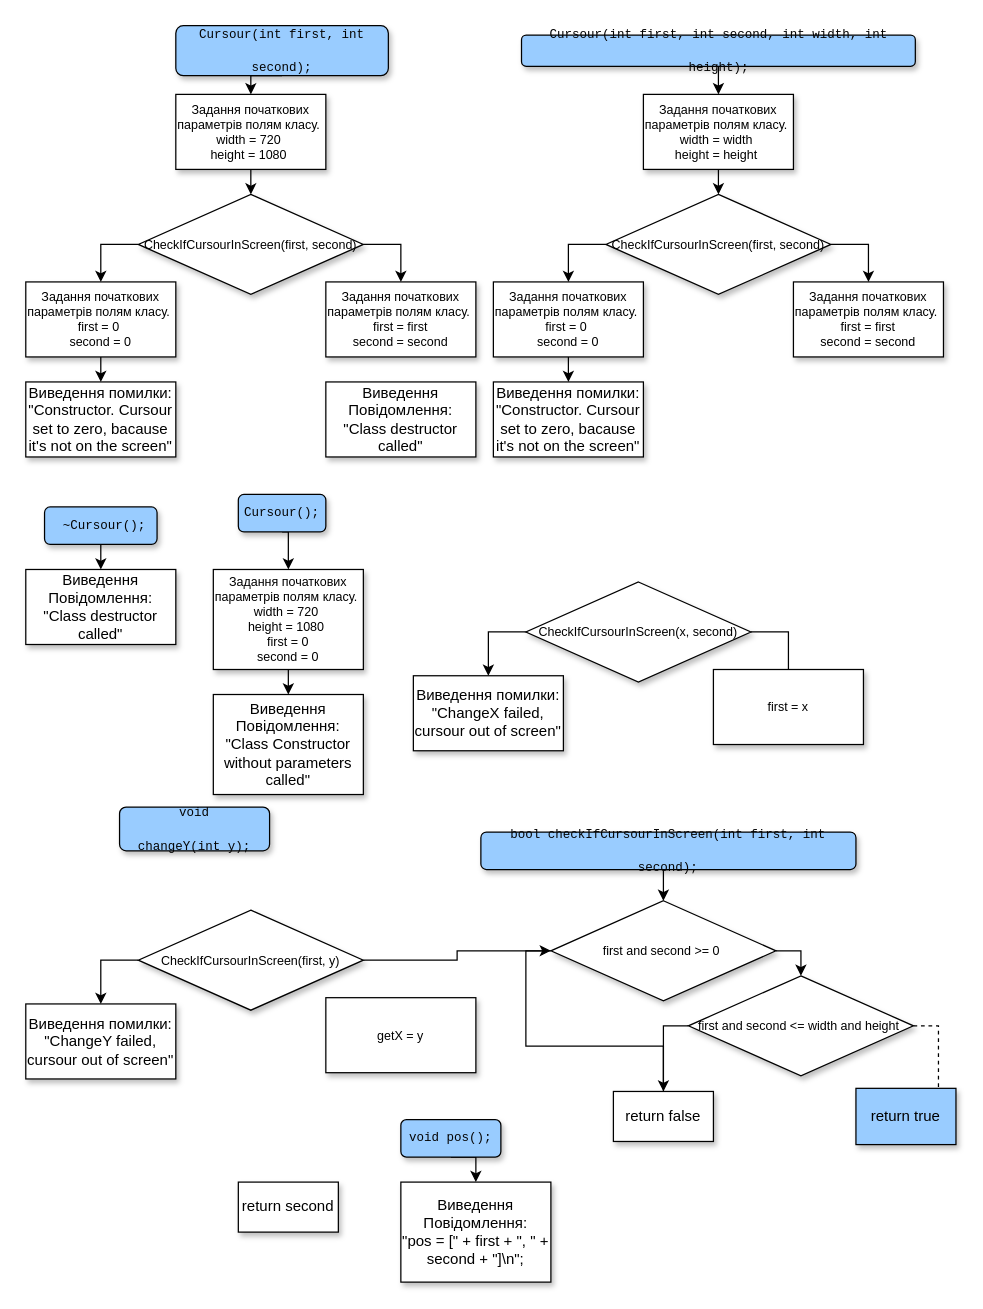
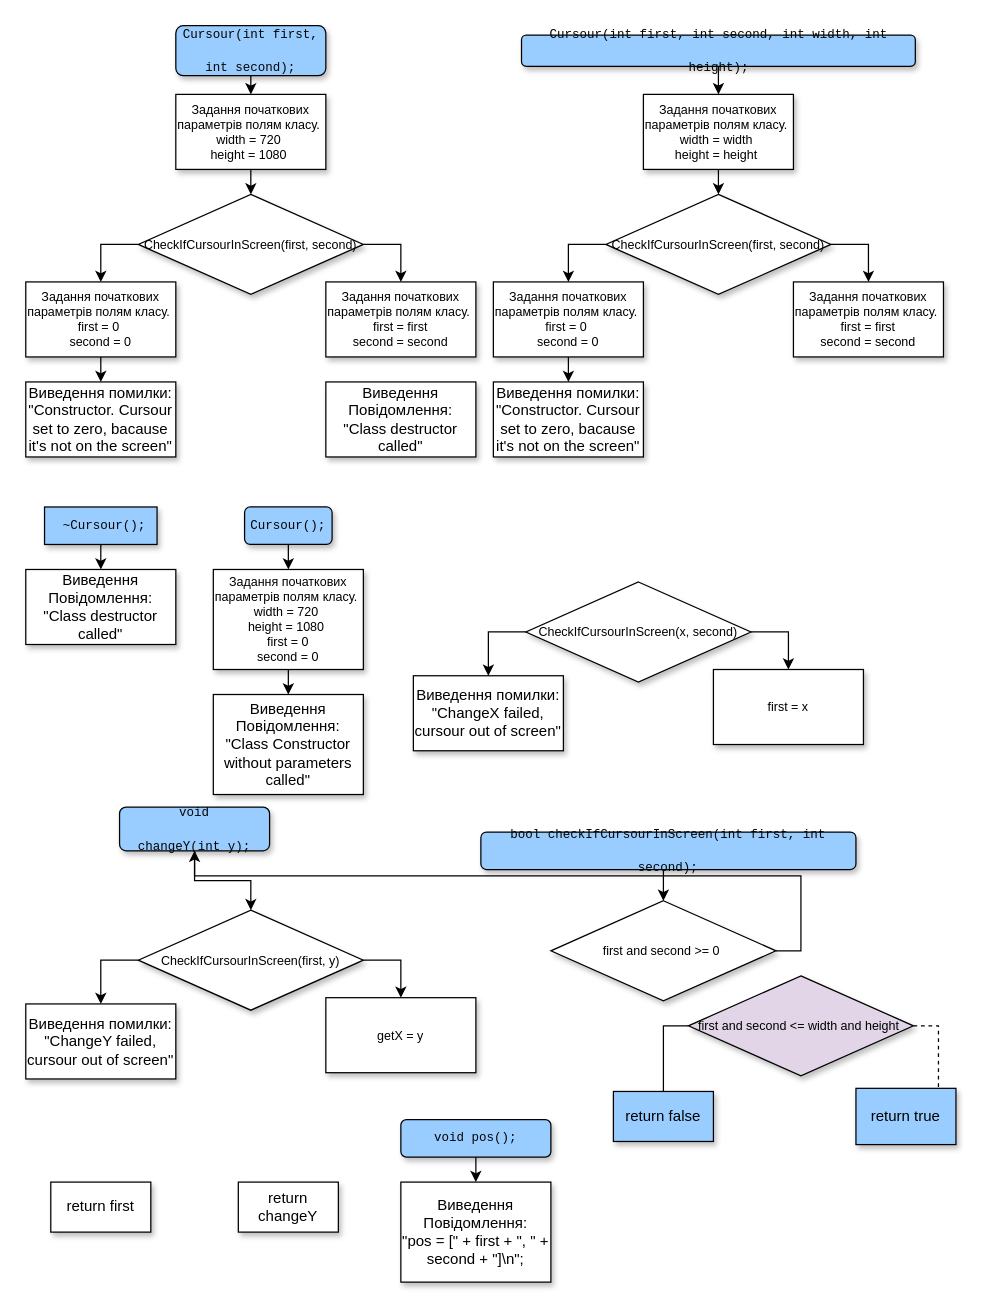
  <mxCell id="0" />
  <mxCell id="1" parent="0" />
  <mxCell id="2" style="edgeStyle=orthogonalEdgeStyle;rounded=0;orthogonalLoop=1;jettySize=auto;html=1;exitX=0.5;exitY=1;exitDx=0;exitDy=0;entryX=0.5;entryY=0;entryDx=0;entryDy=0;fontSize=10;" edge="1" parent="1" source="3" target="15"><mxGeometry relative="1" as="geometry" /></mxCell>
- <mxCell id="3" value="&lt;div style=&quot;font-family: &amp;quot;Overpass Mono&amp;quot;, Consolas, &amp;quot;Courier New&amp;quot;, monospace; font-size: 10px; line-height: 27px;&quot;&gt;Cursour();&lt;/div&gt;" style="rounded=1;whiteSpace=wrap;html=1;strokeColor=default;gradientColor=none;fillColor=#99CCFF;fontColor=#050505;labelBackgroundColor=none;fontSize=10;labelBorderColor=none;shadow=1;" vertex="1" parent="1"><mxGeometry x="190" y="395" width="70" height="30" as="geometry" /></mxCell>
+ <mxCell id="3" value="&lt;div style=&quot;font-family: &amp;quot;Overpass Mono&amp;quot;, Consolas, &amp;quot;Courier New&amp;quot;, monospace; font-size: 10px; line-height: 27px;&quot;&gt;Cursour();&lt;/div&gt;" style="rounded=1;whiteSpace=wrap;html=1;strokeColor=default;gradientColor=none;fillColor=#99CCFF;fontColor=#050505;labelBackgroundColor=none;fontSize=10;labelBorderColor=none;shadow=1;" vertex="1" parent="1"><mxGeometry x="195" y="405" width="70" height="30" as="geometry" /></mxCell>
  <mxCell id="4" style="edgeStyle=orthogonalEdgeStyle;rounded=0;orthogonalLoop=1;jettySize=auto;html=1;exitX=0.5;exitY=1;exitDx=0;exitDy=0;entryX=0.5;entryY=0;entryDx=0;entryDy=0;fontSize=10;" edge="1" parent="1" source="5" target="17"><mxGeometry relative="1" as="geometry" /></mxCell>
- <mxCell id="5" value="&lt;div style=&quot;font-family: &amp;quot;Overpass Mono&amp;quot;, Consolas, &amp;quot;Courier New&amp;quot;, monospace; font-size: 10px; line-height: 27px;&quot;&gt;Cursour(&lt;span style=&quot;font-size: 10px;&quot;&gt;int&lt;/span&gt; first, &lt;span style=&quot;font-size: 10px;&quot;&gt;int&lt;/span&gt; second);&lt;/div&gt;" style="rounded=1;whiteSpace=wrap;html=1;strokeColor=default;gradientColor=none;fillColor=#99CCFF;fontColor=#050505;labelBackgroundColor=none;fontSize=10;labelBorderColor=none;shadow=1;" vertex="1" parent="1"><mxGeometry x="140" y="20" width="170" height="40" as="geometry" /></mxCell>
+ <mxCell id="5" value="&lt;div style=&quot;font-family: &amp;quot;Overpass Mono&amp;quot;, Consolas, &amp;quot;Courier New&amp;quot;, monospace; font-size: 10px; line-height: 27px;&quot;&gt;Cursour(&lt;span style=&quot;font-size: 10px;&quot;&gt;int&lt;/span&gt; first, &lt;span style=&quot;font-size: 10px;&quot;&gt;int&lt;/span&gt; second);&lt;/div&gt;" style="rounded=1;whiteSpace=wrap;html=1;strokeColor=default;gradientColor=none;fillColor=#99CCFF;fontColor=#050505;labelBackgroundColor=none;fontSize=10;labelBorderColor=none;shadow=1;" vertex="1" parent="1"><mxGeometry x="140" y="20" width="120" height="40" as="geometry" /></mxCell>
  <mxCell id="6" style="edgeStyle=orthogonalEdgeStyle;rounded=0;orthogonalLoop=1;jettySize=auto;html=1;exitX=0.5;exitY=1;exitDx=0;exitDy=0;entryX=0.5;entryY=0;entryDx=0;entryDy=0;" edge="1" parent="1" source="7" target="26"><mxGeometry relative="1" as="geometry" /></mxCell>
  <mxCell id="7" value="&lt;div style=&quot;font-family: &amp;quot;Overpass Mono&amp;quot;, Consolas, &amp;quot;Courier New&amp;quot;, monospace; font-size: 10px; line-height: 27px;&quot;&gt;Cursour(&lt;span style=&quot;font-size: 10px;&quot;&gt;int&lt;/span&gt; first, &lt;span style=&quot;font-size: 10px;&quot;&gt;int&lt;/span&gt; second, &lt;span style=&quot;font-size: 10px;&quot;&gt;int&lt;/span&gt; width, &lt;span style=&quot;font-size: 10px;&quot;&gt;int&lt;/span&gt; height);&lt;/div&gt;" style="rounded=1;whiteSpace=wrap;html=1;strokeColor=default;gradientColor=none;fillColor=#99CCFF;fontColor=#050505;labelBackgroundColor=none;fontSize=10;labelBorderColor=none;shadow=1;" vertex="1" parent="1"><mxGeometry x="416.5" y="27.5" width="315" height="25" as="geometry" /></mxCell>
  <mxCell id="8" style="edgeStyle=orthogonalEdgeStyle;rounded=0;orthogonalLoop=1;jettySize=auto;html=1;exitX=0.5;exitY=1;exitDx=0;exitDy=0;entryX=0.5;entryY=0;entryDx=0;entryDy=0;" edge="1" parent="1" source="9" target="34"><mxGeometry relative="1" as="geometry" /></mxCell>
- <mxCell id="9" value="&lt;div style=&quot;font-family: &amp;quot;Overpass Mono&amp;quot;, Consolas, &amp;quot;Courier New&amp;quot;, monospace; font-size: 10px; line-height: 27px;&quot;&gt;&amp;nbsp;~Cursour();&lt;/div&gt;" style="rounded=1;whiteSpace=wrap;html=1;strokeColor=default;gradientColor=none;fillColor=#99CCFF;fontColor=#050505;labelBackgroundColor=none;fontSize=10;labelBorderColor=none;shadow=1;" vertex="1" parent="1"><mxGeometry x="35" y="405" width="90" height="30" as="geometry" /></mxCell>
+ <mxCell id="9" value="&lt;div style=&quot;font-family: &amp;quot;Overpass Mono&amp;quot;, Consolas, &amp;quot;Courier New&amp;quot;, monospace; font-size: 10px; line-height: 27px;&quot;&gt;&amp;nbsp;~Cursour();&lt;/div&gt;" style="whiteSpace=wrap;html=1;strokeColor=default;gradientColor=none;fillColor=#99CCFF;fontColor=#050505;labelBackgroundColor=none;fontSize=10;labelBorderColor=none;shadow=1;rounded=0;" vertex="1" parent="1"><mxGeometry x="35" y="405" width="90" height="30" as="geometry" /></mxCell>
  <mxCell id="10" style="edgeStyle=orthogonalEdgeStyle;rounded=0;orthogonalLoop=1;jettySize=auto;html=1;exitX=0.5;exitY=1;exitDx=0;exitDy=0;entryX=0.5;entryY=0;entryDx=0;entryDy=0;" edge="1" parent="1" source="11" target="59"><mxGeometry relative="1" as="geometry" /></mxCell>
- <mxCell id="11" value="&lt;div style=&quot;font-family: &amp;quot;Overpass Mono&amp;quot;, Consolas, &amp;quot;Courier New&amp;quot;, monospace; font-size: 10px; line-height: 27px;&quot;&gt;void &lt;span style=&quot;font-size: 10px;&quot;&gt;pos&lt;/span&gt;(); &lt;/div&gt;" style="rounded=1;whiteSpace=wrap;html=1;strokeColor=default;gradientColor=none;fillColor=#99CCFF;fontColor=#050505;labelBackgroundColor=none;fontSize=10;labelBorderColor=none;shadow=1;" vertex="1" parent="1"><mxGeometry x="320" y="895" width="80" height="30" as="geometry" /></mxCell>
+ <mxCell id="11" value="&lt;div style=&quot;font-family: &amp;quot;Overpass Mono&amp;quot;, Consolas, &amp;quot;Courier New&amp;quot;, monospace; font-size: 10px; line-height: 27px;&quot;&gt;void &lt;span style=&quot;font-size: 10px;&quot;&gt;pos&lt;/span&gt;(); &lt;/div&gt;" style="rounded=1;whiteSpace=wrap;html=1;strokeColor=default;gradientColor=none;fillColor=#99CCFF;fontColor=#050505;labelBackgroundColor=none;fontSize=10;labelBorderColor=none;shadow=1;" vertex="1" parent="1"><mxGeometry x="320" y="895" width="120" height="30" as="geometry" /></mxCell>
  <mxCell id="12" style="edgeStyle=orthogonalEdgeStyle;rounded=0;orthogonalLoop=1;jettySize=auto;html=1;exitX=0.5;exitY=1;exitDx=0;exitDy=0;entryX=0.5;entryY=0;entryDx=0;entryDy=0;" edge="1" parent="1" source="13" target="51"><mxGeometry relative="1" as="geometry" /></mxCell>
  <mxCell id="13" value="&lt;div style=&quot;font-family: &amp;quot;Overpass Mono&amp;quot;, Consolas, &amp;quot;Courier New&amp;quot;, monospace; font-size: 10px; line-height: 27px;&quot;&gt;bool &lt;span style=&quot;font-size: 10px;&quot;&gt;checkIfCursourInScreen&lt;/span&gt;(&lt;span style=&quot;font-size: 10px;&quot;&gt;int&lt;/span&gt; first, &lt;span style=&quot;font-size: 10px;&quot;&gt;int&lt;/span&gt; second);&lt;/div&gt;" style="rounded=1;whiteSpace=wrap;html=1;strokeColor=default;gradientColor=none;fillColor=#99CCFF;fontColor=#050505;labelBackgroundColor=none;fontSize=10;labelBorderColor=none;shadow=1;" vertex="1" parent="1"><mxGeometry x="384" y="665" width="300" height="30" as="geometry" /></mxCell>
  <mxCell id="14" style="edgeStyle=orthogonalEdgeStyle;rounded=0;orthogonalLoop=1;jettySize=auto;html=1;exitX=0.5;exitY=1;exitDx=0;exitDy=0;entryX=0.5;entryY=0;entryDx=0;entryDy=0;" edge="1" parent="1" source="15" target="36"><mxGeometry relative="1" as="geometry" /></mxCell>
  <mxCell id="15" value="Задання початкових параметрів полям класу.&amp;nbsp;&lt;br style=&quot;font-size: 10px;&quot;&gt;width = 720&amp;nbsp;&lt;br style=&quot;font-size: 10px;&quot;&gt;height = 1080&amp;nbsp;&lt;br style=&quot;font-size: 10px;&quot;&gt;first = 0&lt;br style=&quot;font-size: 10px;&quot;&gt;second = 0" style="rounded=0;whiteSpace=wrap;html=1;shadow=1;fontSize=10;" vertex="1" parent="1"><mxGeometry x="170" y="455" width="120" height="80" as="geometry" /></mxCell>
  <mxCell id="16" style="edgeStyle=orthogonalEdgeStyle;rounded=0;orthogonalLoop=1;jettySize=auto;html=1;exitX=0.5;exitY=1;exitDx=0;exitDy=0;entryX=0.5;entryY=0;entryDx=0;entryDy=0;" edge="1" parent="1" source="17" target="20"><mxGeometry relative="1" as="geometry" /></mxCell>
  <mxCell id="17" value="Задання початкових параметрів полям класу.&amp;nbsp;&lt;br style=&quot;font-size: 10px;&quot;&gt;width = 720&amp;nbsp;&lt;br style=&quot;font-size: 10px;&quot;&gt;height = 1080&amp;nbsp;" style="rounded=0;whiteSpace=wrap;html=1;shadow=1;fontSize=10;" vertex="1" parent="1"><mxGeometry x="140" y="75" width="120" height="60" as="geometry" /></mxCell>
  <mxCell id="18" style="edgeStyle=orthogonalEdgeStyle;rounded=0;orthogonalLoop=1;jettySize=auto;html=1;exitX=0;exitY=0.5;exitDx=0;exitDy=0;entryX=0.5;entryY=0;entryDx=0;entryDy=0;" edge="1" parent="1" source="20" target="22"><mxGeometry relative="1" as="geometry" /></mxCell>
  <mxCell id="19" style="edgeStyle=orthogonalEdgeStyle;rounded=0;orthogonalLoop=1;jettySize=auto;html=1;exitX=1;exitY=0.5;exitDx=0;exitDy=0;entryX=0.5;entryY=0;entryDx=0;entryDy=0;" edge="1" parent="1" source="20" target="23"><mxGeometry relative="1" as="geometry" /></mxCell>
  <mxCell id="20" value="CheckIfCursourInScreen(first, second)" style="rhombus;whiteSpace=wrap;html=1;fontSize=10;shadow=1;" vertex="1" parent="1"><mxGeometry x="110" y="155" width="180" height="80" as="geometry" /></mxCell>
  <mxCell id="21" style="edgeStyle=orthogonalEdgeStyle;rounded=0;orthogonalLoop=1;jettySize=auto;html=1;exitX=0.5;exitY=1;exitDx=0;exitDy=0;entryX=0.5;entryY=0;entryDx=0;entryDy=0;" edge="1" parent="1" source="22" target="24"><mxGeometry relative="1" as="geometry" /></mxCell>
  <mxCell id="22" value="Задання початкових параметрів полям класу.&amp;nbsp;&lt;br style=&quot;font-size: 10px;&quot;&gt;first = 0&amp;nbsp;&lt;br&gt;second = 0" style="rounded=0;whiteSpace=wrap;html=1;shadow=1;fontSize=10;" vertex="1" parent="1"><mxGeometry x="20" y="225" width="120" height="60" as="geometry" /></mxCell>
  <mxCell id="23" value="Задання початкових параметрів полям класу.&amp;nbsp;&lt;br style=&quot;font-size: 10px;&quot;&gt;first = first&lt;br&gt;second = second" style="rounded=0;whiteSpace=wrap;html=1;shadow=1;fontSize=10;" vertex="1" parent="1"><mxGeometry x="260" y="225" width="120" height="60" as="geometry" /></mxCell>
  <mxCell id="24" value="Виведення помилки:&lt;br&gt;&quot;Constructor. Cursour set to zero, bacause it's not on the screen&quot;" style="rounded=0;whiteSpace=wrap;html=1;shadow=1;" vertex="1" parent="1"><mxGeometry x="20" y="305" width="120" height="60" as="geometry" /></mxCell>
  <mxCell id="25" style="edgeStyle=orthogonalEdgeStyle;rounded=0;orthogonalLoop=1;jettySize=auto;html=1;exitX=0.5;exitY=1;exitDx=0;exitDy=0;entryX=0.5;entryY=0;entryDx=0;entryDy=0;" edge="1" parent="1" source="26" target="29"><mxGeometry relative="1" as="geometry" /></mxCell>
  <mxCell id="26" value="Задання початкових параметрів полям класу.&amp;nbsp;&lt;br style=&quot;font-size: 10px;&quot;&gt;width = width&amp;nbsp;&lt;br style=&quot;font-size: 10px;&quot;&gt;height = height&amp;nbsp;" style="rounded=0;whiteSpace=wrap;html=1;shadow=1;fontSize=10;" vertex="1" parent="1"><mxGeometry x="514" y="75" width="120" height="60" as="geometry" /></mxCell>
  <mxCell id="27" style="edgeStyle=orthogonalEdgeStyle;rounded=0;orthogonalLoop=1;jettySize=auto;html=1;exitX=0;exitY=0.5;exitDx=0;exitDy=0;entryX=0.5;entryY=0;entryDx=0;entryDy=0;" edge="1" parent="1" source="29" target="31"><mxGeometry relative="1" as="geometry" /></mxCell>
  <mxCell id="28" style="edgeStyle=orthogonalEdgeStyle;rounded=0;orthogonalLoop=1;jettySize=auto;html=1;exitX=1;exitY=0.5;exitDx=0;exitDy=0;entryX=0.5;entryY=0;entryDx=0;entryDy=0;" edge="1" parent="1" source="29" target="32"><mxGeometry relative="1" as="geometry" /></mxCell>
  <mxCell id="29" value="CheckIfCursourInScreen(first, second)" style="rhombus;whiteSpace=wrap;html=1;fontSize=10;shadow=1;" vertex="1" parent="1"><mxGeometry x="484" y="155" width="180" height="80" as="geometry" /></mxCell>
  <mxCell id="30" style="edgeStyle=orthogonalEdgeStyle;rounded=0;orthogonalLoop=1;jettySize=auto;html=1;exitX=0.5;exitY=1;exitDx=0;exitDy=0;entryX=0.5;entryY=0;entryDx=0;entryDy=0;" edge="1" parent="1" source="31" target="33"><mxGeometry relative="1" as="geometry" /></mxCell>
  <mxCell id="31" value="Задання початкових параметрів полям класу.&amp;nbsp;&lt;br style=&quot;font-size: 10px;&quot;&gt;first = 0&amp;nbsp;&lt;br&gt;second = 0" style="rounded=0;whiteSpace=wrap;html=1;shadow=1;fontSize=10;" vertex="1" parent="1"><mxGeometry x="394" y="225" width="120" height="60" as="geometry" /></mxCell>
  <mxCell id="32" value="Задання початкових параметрів полям класу.&amp;nbsp;&lt;br style=&quot;font-size: 10px;&quot;&gt;first = first&lt;br&gt;second = second" style="rounded=0;whiteSpace=wrap;html=1;shadow=1;fontSize=10;" vertex="1" parent="1"><mxGeometry x="634" y="225" width="120" height="60" as="geometry" /></mxCell>
  <mxCell id="33" value="Виведення помилки:&lt;br&gt;&quot;Constructor. Cursour set to zero, bacause it's not on the screen&quot;" style="rounded=0;whiteSpace=wrap;html=1;shadow=1;" vertex="1" parent="1"><mxGeometry x="394" y="305" width="120" height="60" as="geometry" /></mxCell>
  <mxCell id="34" value="Виведення Повідомлення:&lt;br&gt;&quot;Class destructor called&quot;" style="rounded=0;whiteSpace=wrap;html=1;shadow=1;" vertex="1" parent="1"><mxGeometry x="20" y="455" width="120" height="60" as="geometry" /></mxCell>
  <mxCell id="35" value="Виведення Повідомлення:&lt;br&gt;&quot;Class destructor called&quot;" style="rounded=0;whiteSpace=wrap;html=1;shadow=1;" vertex="1" parent="1"><mxGeometry x="260" y="305" width="120" height="60" as="geometry" /></mxCell>
  <mxCell id="36" value="Виведення Повідомлення:&lt;br&gt;&quot;Class Constructor without parameters called&quot;" style="rounded=0;whiteSpace=wrap;html=1;shadow=1;" vertex="1" parent="1"><mxGeometry x="170" y="555" width="120" height="80" as="geometry" /></mxCell>
- <mxCell id="37" style="edgeStyle=orthogonalEdgeStyle;rounded=0;orthogonalLoop=1;jettySize=auto;html=1;exitX=1;exitY=0.5;exitDx=0;exitDy=0;entryX=0.5;entryY=0;entryDx=0;entryDy=0;endArrow=none;" edge="1" parent="1" source="39" target="40"><mxGeometry relative="1" as="geometry" /></mxCell>
+ <mxCell id="37" style="edgeStyle=orthogonalEdgeStyle;rounded=0;orthogonalLoop=1;jettySize=auto;html=1;exitX=1;exitY=0.5;exitDx=0;exitDy=0;entryX=0.5;entryY=0;entryDx=0;entryDy=0;" edge="1" parent="1" source="39" target="40"><mxGeometry relative="1" as="geometry" /></mxCell>
  <mxCell id="38" style="edgeStyle=orthogonalEdgeStyle;rounded=0;orthogonalLoop=1;jettySize=auto;html=1;exitX=0;exitY=0.5;exitDx=0;exitDy=0;entryX=0.5;entryY=0;entryDx=0;entryDy=0;" edge="1" parent="1" source="39" target="41"><mxGeometry relative="1" as="geometry" /></mxCell>
  <mxCell id="39" value="CheckIfCursourInScreen(x, second)" style="rhombus;whiteSpace=wrap;html=1;fontSize=10;shadow=1;" vertex="1" parent="1"><mxGeometry x="420" y="465" width="180" height="80" as="geometry" /></mxCell>
  <mxCell id="40" value="first = x" style="rounded=0;whiteSpace=wrap;html=1;shadow=1;fontSize=10;" vertex="1" parent="1"><mxGeometry x="570" y="535" width="120" height="60" as="geometry" /></mxCell>
  <mxCell id="41" value="Виведення помилки:&lt;br&gt;&quot;ChangeX failed, cursour out of screen&quot;" style="rounded=0;whiteSpace=wrap;html=1;shadow=1;" vertex="1" parent="1"><mxGeometry x="330" y="540" width="120" height="60" as="geometry" /></mxCell>
+ <mxCell id="42" style="edgeStyle=orthogonalEdgeStyle;rounded=0;orthogonalLoop=1;jettySize=auto;html=1;exitX=0.5;exitY=1;exitDx=0;exitDy=0;entryX=0.5;entryY=0;entryDx=0;entryDy=0;" edge="1" parent="1" source="43" target="46"><mxGeometry relative="1" as="geometry" /></mxCell>
  <mxCell id="43" value="&lt;div style=&quot;font-family: &amp;quot;Overpass Mono&amp;quot;, Consolas, &amp;quot;Courier New&amp;quot;, monospace; font-size: 10px; line-height: 27px;&quot;&gt;void &lt;span style=&quot;font-size: 10px;&quot;&gt;changeY&lt;/span&gt;(&lt;span style=&quot;font-size: 10px;&quot;&gt;int&lt;/span&gt;&amp;nbsp;y);&lt;/div&gt;" style="rounded=1;whiteSpace=wrap;html=1;strokeColor=default;gradientColor=none;fillColor=#99CCFF;fontColor=#050505;labelBackgroundColor=none;fontSize=10;labelBorderColor=none;shadow=1;" vertex="1" parent="1"><mxGeometry x="95" y="645" width="120" height="35" as="geometry" /></mxCell>
- <mxCell id="44" style="edgeStyle=orthogonalEdgeStyle;rounded=0;orthogonalLoop=1;jettySize=auto;html=1;exitX=1;exitY=0.5;exitDx=0;exitDy=0;" edge="1" parent="1" source="46" target="51"><mxGeometry relative="1" as="geometry" /></mxCell>
+ <mxCell id="44" style="edgeStyle=orthogonalEdgeStyle;rounded=0;orthogonalLoop=1;jettySize=auto;html=1;exitX=1;exitY=0.5;exitDx=0;exitDy=0;entryX=0.5;entryY=0;entryDx=0;entryDy=0;" edge="1" parent="1" source="46" target="47"><mxGeometry relative="1" as="geometry" /></mxCell>
  <mxCell id="45" style="edgeStyle=orthogonalEdgeStyle;rounded=0;orthogonalLoop=1;jettySize=auto;html=1;exitX=0;exitY=0.5;exitDx=0;exitDy=0;entryX=0.5;entryY=0;entryDx=0;entryDy=0;" edge="1" parent="1" source="46" target="48"><mxGeometry relative="1" as="geometry" /></mxCell>
  <mxCell id="46" value="CheckIfCursourInScreen(first, y)" style="rhombus;whiteSpace=wrap;html=1;fontSize=10;shadow=1;" vertex="1" parent="1"><mxGeometry x="110" y="727.5" width="180" height="80" as="geometry" /></mxCell>
  <mxCell id="47" value="getX = y" style="rounded=0;whiteSpace=wrap;html=1;shadow=1;fontSize=10;" vertex="1" parent="1"><mxGeometry x="260" y="797.5" width="120" height="60" as="geometry" /></mxCell>
  <mxCell id="48" value="Виведення помилки:&lt;br&gt;&quot;ChangeY failed, cursour out of screen&quot;" style="rounded=0;whiteSpace=wrap;html=1;shadow=1;" vertex="1" parent="1"><mxGeometry x="20" y="802.5" width="120" height="60" as="geometry" /></mxCell>
- <mxCell id="49" style="edgeStyle=orthogonalEdgeStyle;rounded=0;orthogonalLoop=1;jettySize=auto;html=1;exitX=1;exitY=0.5;exitDx=0;exitDy=0;entryX=0.5;entryY=0;entryDx=0;entryDy=0;" edge="1" parent="1" source="51" target="54"><mxGeometry relative="1" as="geometry" /></mxCell>
- <mxCell id="50" style="edgeStyle=orthogonalEdgeStyle;rounded=0;orthogonalLoop=1;jettySize=auto;html=1;exitX=0;exitY=0.5;exitDx=0;exitDy=0;" edge="1" parent="1" source="51" target="55"><mxGeometry relative="1" as="geometry" /></mxCell>
+ <mxCell id="49" style="edgeStyle=orthogonalEdgeStyle;rounded=0;orthogonalLoop=1;jettySize=auto;html=1;exitX=1;exitY=0.5;exitDx=0;exitDy=0;" edge="1" parent="1" source="51" target="43"><mxGeometry relative="1" as="geometry" /></mxCell>
  <mxCell id="51" value="first and second &amp;gt;= 0&amp;nbsp;" style="rhombus;whiteSpace=wrap;html=1;fontSize=10;shadow=1;" vertex="1" parent="1"><mxGeometry x="440" y="720" width="180" height="80" as="geometry" /></mxCell>
  <mxCell id="52" style="edgeStyle=orthogonalEdgeStyle;rounded=0;orthogonalLoop=1;jettySize=auto;html=1;exitX=0;exitY=0.5;exitDx=0;exitDy=0;" edge="1" parent="1" source="54"><mxGeometry relative="1" as="geometry"><mxPoint x="530" y="872.5" as="targetPoint" /></mxGeometry></mxCell>
  <mxCell id="53" style="edgeStyle=orthogonalEdgeStyle;rounded=0;orthogonalLoop=1;jettySize=auto;html=1;exitX=1;exitY=0.5;exitDx=0;exitDy=0;entryX=0.5;entryY=0;entryDx=0;entryDy=0;dashed=1;" edge="1" parent="1" source="54" target="56"><mxGeometry relative="1" as="geometry" /></mxCell>
- <mxCell id="54" value="first and second &amp;lt;= width and height&amp;nbsp;" style="rhombus;whiteSpace=wrap;html=1;fontSize=10;shadow=1;" vertex="1" parent="1"><mxGeometry x="550" y="780" width="180" height="80" as="geometry" /></mxCell>
- <mxCell id="55" value="return false" style="rounded=0;whiteSpace=wrap;html=1;shadow=1;" vertex="1" parent="1"><mxGeometry x="490" y="872.5" width="80" height="40" as="geometry" /></mxCell>
+ <mxCell id="54" value="first and second &amp;lt;= width and height&amp;nbsp;" style="rhombus;whiteSpace=wrap;html=1;fontSize=10;shadow=1;fillColor=#e1d5e7;" vertex="1" parent="1"><mxGeometry x="550" y="780" width="180" height="80" as="geometry" /></mxCell>
+ <mxCell id="55" value="return false" style="rounded=0;whiteSpace=wrap;html=1;shadow=1;fillColor=#99ccff;" vertex="1" parent="1"><mxGeometry x="490" y="872.5" width="80" height="40" as="geometry" /></mxCell>
  <mxCell id="56" value="return true" style="rounded=0;whiteSpace=wrap;html=1;shadow=1;fillColor=#99ccff;" vertex="1" parent="1"><mxGeometry x="684" y="870" width="80" height="45" as="geometry" /></mxCell>
- <mxCell id="58" value="return second" style="rounded=0;whiteSpace=wrap;html=1;shadow=1;" vertex="1" parent="1"><mxGeometry x="190" y="945" width="80" height="40" as="geometry" /></mxCell>
+ <mxCell id="57" value="return first" style="rounded=0;whiteSpace=wrap;html=1;shadow=1;" vertex="1" parent="1"><mxGeometry x="40" y="945" width="80" height="40" as="geometry" /></mxCell>
+ <mxCell id="58" value="return changeY" style="rounded=0;whiteSpace=wrap;html=1;shadow=1;" vertex="1" parent="1"><mxGeometry x="190" y="945" width="80" height="40" as="geometry" /></mxCell>
  <mxCell id="59" value="Виведення Повідомлення:&lt;br&gt;&quot;pos = [&quot; + first + &quot;, &quot; + second + &quot;]\n&quot;;" style="rounded=0;whiteSpace=wrap;html=1;shadow=1;" vertex="1" parent="1"><mxGeometry x="320" y="945" width="120" height="80" as="geometry" /></mxCell>
